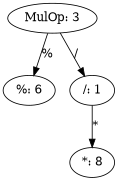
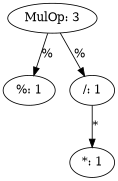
  digraph {
    n1 [label="MulOp: 3"]
-   n2 [label="%: 6"]
+   n2 [label="%: 1"]
    n3 [label="/: 1"]
-   n4 [label="*: 8"]
+   n4 [label="*: 1"]
    n1 -> n2 [label="%"]
-   n1 -> n3 [label="/"]
+   n1 -> n3 [label="%"]
    n3 -> n4 [label="*"]
  }
